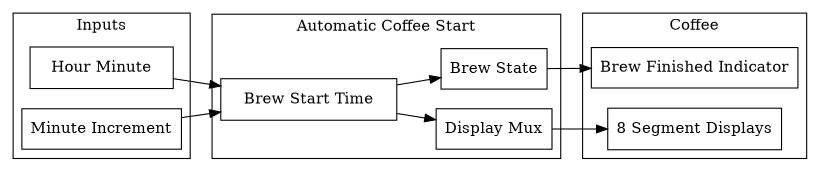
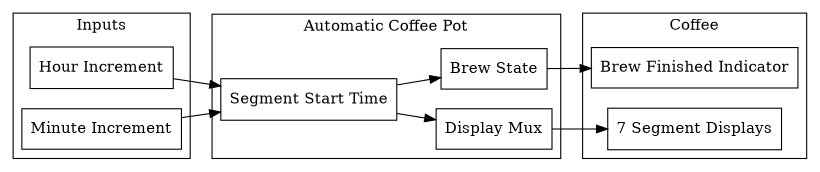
  digraph {
    rankdir=LR
    node [shape=record]
-   n1 [label="Hour Minute"]
+   n1 [label="Hour Increment"]
    n2 [label="Minute Increment"]
-   n3 [label="Brew Start Time"]
+   n3 [label="Segment Start Time"]
    n4 [label="Display Mux"]
    n5 [label="Brew State"]
    n6 [label="Brew Finished Indicator"]
-   n7 [label="8 Segment Displays"]
+   n7 [label="7 Segment Displays"]
    subgraph cluster_1 {
      label=Inputs
      n1
      n2
    }
    subgraph cluster_2 {
-     label="Automatic Coffee Start"
+     label="Automatic Coffee Pot"
      n3
      n4
      n5
    }
    subgraph cluster_3 {
      label=Coffee
      n6
      n7
    }
    n1 -> n3
    n2 -> n3
    n3 -> n4
    n3 -> n5
    n4 -> n7
    n5 -> n6
  }
